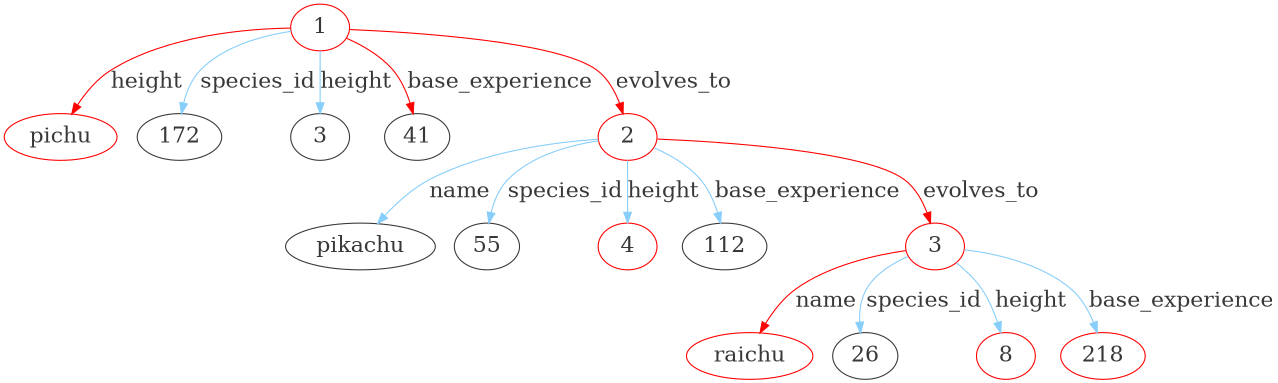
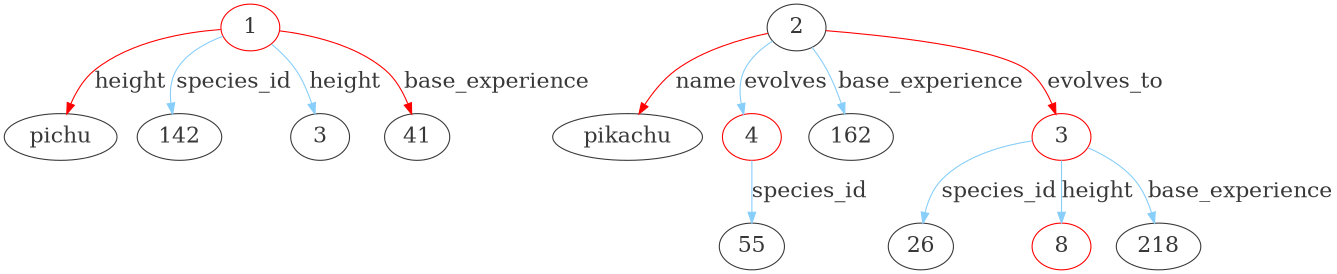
  digraph {
    rankdir=TB
    node [color=grey22 fontcolor=grey22 fontsize=20 penwidth=1.0]
    edge [color=lightskyblue fontcolor=grey22 fontsize=20 penwidth=1.0]
-   n1 [color=red label=pichu]
+   n1 [label=pichu]
    n2 [color=red label=1]
-   172
+   172 [label=142]
    3
    41
-   n6 [color=red label=2]
+   n6 [label=2]
    pikachu
    n8 [label=55]
    4 [color=red]
-   112
+   112 [label=162]
    n11 [color=red label=3]
-   n12 [color=red label=raichu]
    26
    8 [color=red]
-   218 [color=red]
+   218
    n2 -> n1 [color=red label=height]
    n2 -> 172 [label=species_id]
    n2 -> 3 [label=height]
    n2 -> 41 [color=red label=base_experience]
-   n2 -> n6 [color=red label=evolves_to]
-   n6 -> pikachu [label=name]
-   n6 -> n8 [label=species_id]
-   n6 -> 4 [label=height]
+   n6 -> pikachu [color=red label=name]
+   4 -> n8 [label=species_id]
+   n6 -> 4 [label=evolves]
    n6 -> 112 [label=base_experience]
    n6 -> n11 [color=red label=evolves_to]
-   n11 -> n12 [color=red label=name]
    n11 -> 26 [label=species_id]
    n11 -> 8 [label=height]
    n11 -> 218 [label=base_experience]
  }
